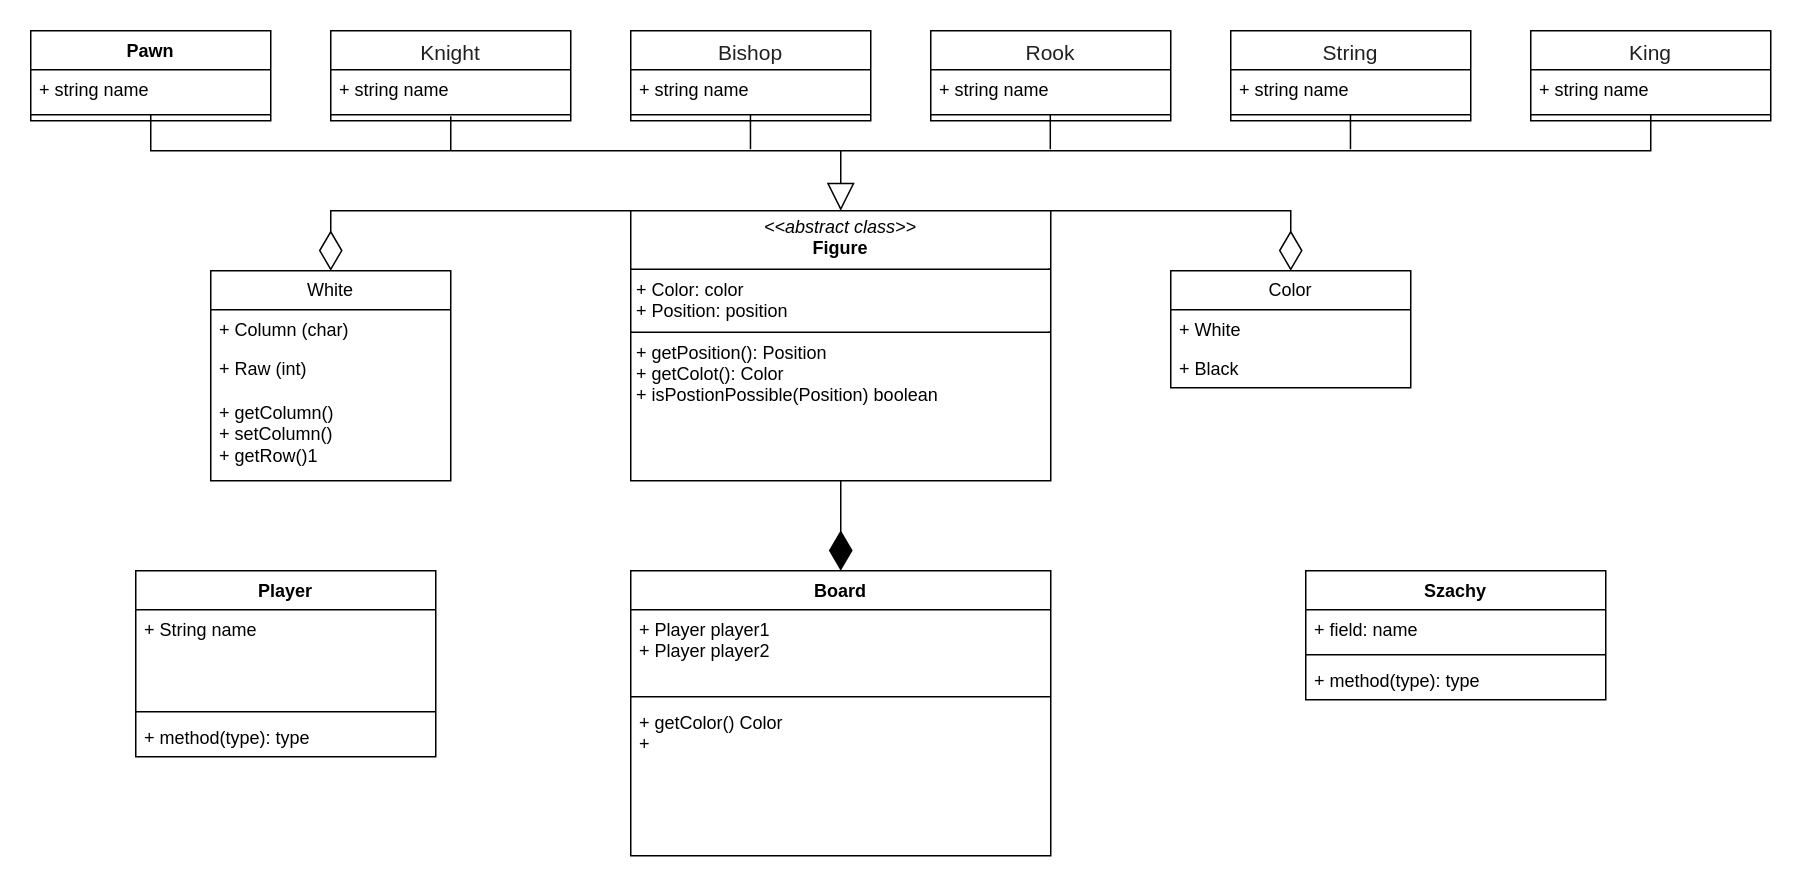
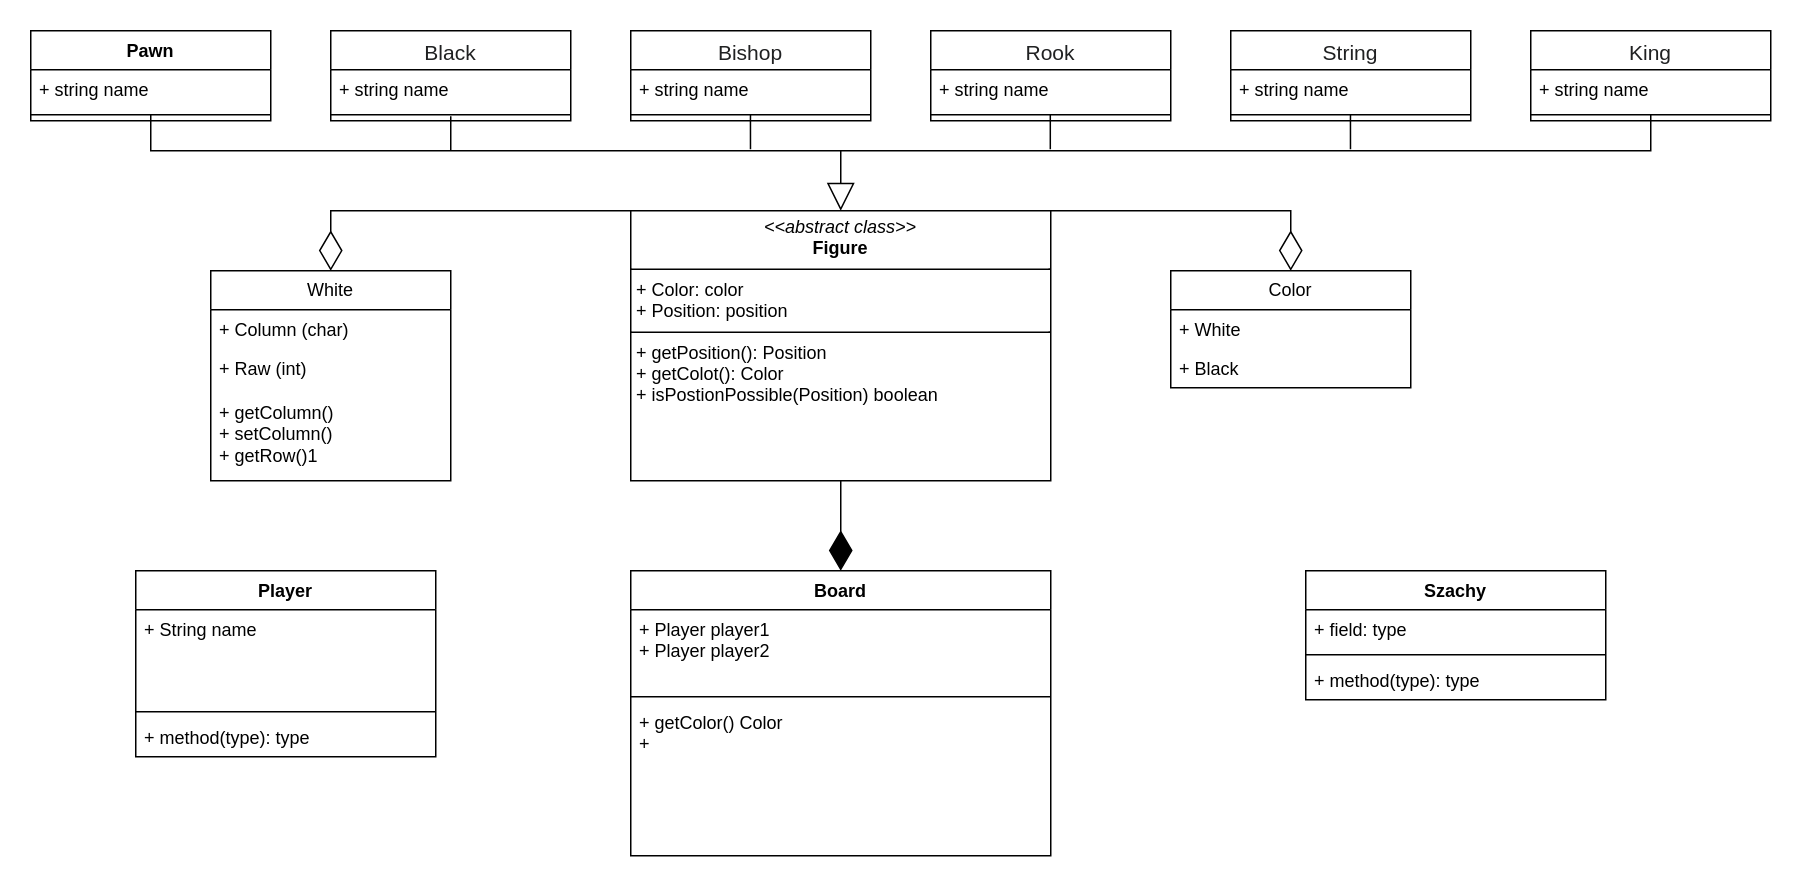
  <mxCell id="0" />
  <mxCell id="1" parent="0" />
  <mxCell id="2" value="Szachy" style="swimlane;fontStyle=1;align=center;verticalAlign=top;childLayout=stackLayout;horizontal=1;startSize=26;horizontalStack=0;resizeParent=1;resizeParentMax=0;resizeLast=0;collapsible=1;marginBottom=0;whiteSpace=wrap;html=1;" vertex="1" parent="1"><mxGeometry x="870" y="380" width="200" height="86" as="geometry" /></mxCell>
- <mxCell id="3" value="+ field: name" style="text;strokeColor=none;fillColor=none;align=left;verticalAlign=top;spacingLeft=4;spacingRight=4;overflow=hidden;rotatable=0;points=[[0,0.5],[1,0.5]];portConstraint=eastwest;whiteSpace=wrap;html=1;" vertex="1" parent="2"><mxGeometry y="26" width="200" height="26" as="geometry" /></mxCell>
+ <mxCell id="3" value="+ field: type" style="text;strokeColor=none;fillColor=none;align=left;verticalAlign=top;spacingLeft=4;spacingRight=4;overflow=hidden;rotatable=0;points=[[0,0.5],[1,0.5]];portConstraint=eastwest;whiteSpace=wrap;html=1;" vertex="1" parent="2"><mxGeometry y="26" width="200" height="26" as="geometry" /></mxCell>
  <mxCell id="4" value="" style="line;strokeWidth=1;fillColor=none;align=left;verticalAlign=middle;spacingTop=-1;spacingLeft=3;spacingRight=3;rotatable=0;labelPosition=right;points=[];portConstraint=eastwest;strokeColor=inherit;" vertex="1" parent="2"><mxGeometry y="52" width="200" height="8" as="geometry" /></mxCell>
  <mxCell id="5" value="+ method(type): type" style="text;strokeColor=none;fillColor=none;align=left;verticalAlign=top;spacingLeft=4;spacingRight=4;overflow=hidden;rotatable=0;points=[[0,0.5],[1,0.5]];portConstraint=eastwest;whiteSpace=wrap;html=1;" vertex="1" parent="2"><mxGeometry y="60" width="200" height="26" as="geometry" /></mxCell>
  <mxCell id="6" value="Board" style="swimlane;fontStyle=1;align=center;verticalAlign=top;childLayout=stackLayout;horizontal=1;startSize=26;horizontalStack=0;resizeParent=1;resizeParentMax=0;resizeLast=0;collapsible=1;marginBottom=0;whiteSpace=wrap;html=1;" vertex="1" parent="1"><mxGeometry x="420" y="380" width="280" height="190" as="geometry" /></mxCell>
  <mxCell id="7" value="+ Player player1&lt;div&gt;+ Player player2&lt;/div&gt;" style="text;strokeColor=none;fillColor=none;align=left;verticalAlign=top;spacingLeft=4;spacingRight=4;overflow=hidden;rotatable=0;points=[[0,0.5],[1,0.5]];portConstraint=eastwest;whiteSpace=wrap;html=1;" vertex="1" parent="6"><mxGeometry y="26" width="280" height="54" as="geometry" /></mxCell>
  <mxCell id="8" value="" style="line;strokeWidth=1;fillColor=none;align=left;verticalAlign=middle;spacingTop=-1;spacingLeft=3;spacingRight=3;rotatable=0;labelPosition=right;points=[];portConstraint=eastwest;strokeColor=inherit;" vertex="1" parent="6"><mxGeometry y="80" width="280" height="8" as="geometry" /></mxCell>
  <mxCell id="9" value="+ getColor() Color&lt;div&gt;+&amp;nbsp;&lt;/div&gt;" style="text;strokeColor=none;fillColor=none;align=left;verticalAlign=top;spacingLeft=4;spacingRight=4;overflow=hidden;rotatable=0;points=[[0,0.5],[1,0.5]];portConstraint=eastwest;whiteSpace=wrap;html=1;" vertex="1" parent="6"><mxGeometry y="88" width="280" height="102" as="geometry" /></mxCell>
  <mxCell id="10" value="Player" style="swimlane;fontStyle=1;align=center;verticalAlign=top;childLayout=stackLayout;horizontal=1;startSize=26;horizontalStack=0;resizeParent=1;resizeParentMax=0;resizeLast=0;collapsible=1;marginBottom=0;whiteSpace=wrap;html=1;" vertex="1" parent="1"><mxGeometry x="90" y="380" width="200" height="124" as="geometry" /></mxCell>
  <mxCell id="11" value="+ String name" style="text;strokeColor=none;fillColor=none;align=left;verticalAlign=top;spacingLeft=4;spacingRight=4;overflow=hidden;rotatable=0;points=[[0,0.5],[1,0.5]];portConstraint=eastwest;whiteSpace=wrap;html=1;" vertex="1" parent="10"><mxGeometry y="26" width="200" height="64" as="geometry" /></mxCell>
  <mxCell id="12" value="" style="line;strokeWidth=1;fillColor=none;align=left;verticalAlign=middle;spacingTop=-1;spacingLeft=3;spacingRight=3;rotatable=0;labelPosition=right;points=[];portConstraint=eastwest;strokeColor=inherit;" vertex="1" parent="10"><mxGeometry y="90" width="200" height="8" as="geometry" /></mxCell>
  <mxCell id="13" value="+ method(type): type" style="text;strokeColor=none;fillColor=none;align=left;verticalAlign=top;spacingLeft=4;spacingRight=4;overflow=hidden;rotatable=0;points=[[0,0.5],[1,0.5]];portConstraint=eastwest;whiteSpace=wrap;html=1;" vertex="1" parent="10"><mxGeometry y="98" width="200" height="26" as="geometry" /></mxCell>
- <mxCell id="14" value="&lt;span style=&quot;color: rgb(32, 33, 34); font-family: sans-serif; font-size: 14px; font-weight: 400; text-align: left; background-color: rgb(255, 255, 255);&quot;&gt;Knight&lt;/span&gt;" style="swimlane;fontStyle=1;align=center;verticalAlign=top;childLayout=stackLayout;horizontal=1;startSize=26;horizontalStack=0;resizeParent=1;resizeParentMax=0;resizeLast=0;collapsible=1;marginBottom=0;whiteSpace=wrap;html=1;" vertex="1" parent="1"><mxGeometry x="220" y="20" width="160" height="60" as="geometry" /></mxCell>
+ <mxCell id="14" value="&lt;span style=&quot;color: rgb(32, 33, 34); font-family: sans-serif; font-size: 14px; font-weight: 400; text-align: left; background-color: rgb(255, 255, 255);&quot;&gt;Black&lt;/span&gt;" style="swimlane;fontStyle=1;align=center;verticalAlign=top;childLayout=stackLayout;horizontal=1;startSize=26;horizontalStack=0;resizeParent=1;resizeParentMax=0;resizeLast=0;collapsible=1;marginBottom=0;whiteSpace=wrap;html=1;" vertex="1" parent="1"><mxGeometry x="220" y="20" width="160" height="60" as="geometry" /></mxCell>
  <mxCell id="15" value="+ string name" style="text;strokeColor=none;fillColor=none;align=left;verticalAlign=top;spacingLeft=4;spacingRight=4;overflow=hidden;rotatable=0;points=[[0,0.5],[1,0.5]];portConstraint=eastwest;whiteSpace=wrap;html=1;" vertex="1" parent="14"><mxGeometry y="26" width="160" height="26" as="geometry" /></mxCell>
  <mxCell id="16" value="" style="line;strokeWidth=1;fillColor=none;align=left;verticalAlign=middle;spacingTop=-1;spacingLeft=3;spacingRight=3;rotatable=0;labelPosition=right;points=[];portConstraint=eastwest;strokeColor=inherit;" vertex="1" parent="14"><mxGeometry y="52" width="160" height="8" as="geometry" /></mxCell>
  <mxCell id="17" value="Pawn" style="swimlane;fontStyle=1;align=center;verticalAlign=top;childLayout=stackLayout;horizontal=1;startSize=26;horizontalStack=0;resizeParent=1;resizeParentMax=0;resizeLast=0;collapsible=1;marginBottom=0;whiteSpace=wrap;html=1;" vertex="1" parent="1"><mxGeometry x="20" y="20" width="160" height="60" as="geometry" /></mxCell>
  <mxCell id="18" value="+ string name" style="text;strokeColor=none;fillColor=none;align=left;verticalAlign=top;spacingLeft=4;spacingRight=4;overflow=hidden;rotatable=0;points=[[0,0.5],[1,0.5]];portConstraint=eastwest;whiteSpace=wrap;html=1;" vertex="1" parent="17"><mxGeometry y="26" width="160" height="26" as="geometry" /></mxCell>
  <mxCell id="19" value="" style="line;strokeWidth=1;fillColor=none;align=left;verticalAlign=middle;spacingTop=-1;spacingLeft=3;spacingRight=3;rotatable=0;labelPosition=right;points=[];portConstraint=eastwest;strokeColor=inherit;" vertex="1" parent="17"><mxGeometry y="52" width="160" height="8" as="geometry" /></mxCell>
  <mxCell id="20" value="&lt;span style=&quot;color: rgb(32, 33, 34); font-family: sans-serif; font-size: 14px; font-weight: 400; text-align: left; background-color: rgb(255, 255, 255);&quot;&gt;Rook&lt;/span&gt;" style="swimlane;fontStyle=1;align=center;verticalAlign=top;childLayout=stackLayout;horizontal=1;startSize=26;horizontalStack=0;resizeParent=1;resizeParentMax=0;resizeLast=0;collapsible=1;marginBottom=0;whiteSpace=wrap;html=1;" vertex="1" parent="1"><mxGeometry x="620" y="20" width="160" height="60" as="geometry" /></mxCell>
  <mxCell id="21" value="+ string name" style="text;strokeColor=none;fillColor=none;align=left;verticalAlign=top;spacingLeft=4;spacingRight=4;overflow=hidden;rotatable=0;points=[[0,0.5],[1,0.5]];portConstraint=eastwest;whiteSpace=wrap;html=1;" vertex="1" parent="20"><mxGeometry y="26" width="160" height="26" as="geometry" /></mxCell>
  <mxCell id="22" value="" style="line;strokeWidth=1;fillColor=none;align=left;verticalAlign=middle;spacingTop=-1;spacingLeft=3;spacingRight=3;rotatable=0;labelPosition=right;points=[];portConstraint=eastwest;strokeColor=inherit;" vertex="1" parent="20"><mxGeometry y="52" width="160" height="8" as="geometry" /></mxCell>
  <mxCell id="23" value="&lt;span style=&quot;color: rgb(32, 33, 34); font-family: sans-serif; font-size: 14px; font-weight: 400; text-align: left; background-color: rgb(255, 255, 255);&quot;&gt;Bishop&lt;/span&gt;" style="swimlane;fontStyle=1;align=center;verticalAlign=top;childLayout=stackLayout;horizontal=1;startSize=26;horizontalStack=0;resizeParent=1;resizeParentMax=0;resizeLast=0;collapsible=1;marginBottom=0;whiteSpace=wrap;html=1;" vertex="1" parent="1"><mxGeometry x="420" y="20" width="160" height="60" as="geometry" /></mxCell>
  <mxCell id="24" value="+ string name" style="text;strokeColor=none;fillColor=none;align=left;verticalAlign=top;spacingLeft=4;spacingRight=4;overflow=hidden;rotatable=0;points=[[0,0.5],[1,0.5]];portConstraint=eastwest;whiteSpace=wrap;html=1;" vertex="1" parent="23"><mxGeometry y="26" width="160" height="26" as="geometry" /></mxCell>
  <mxCell id="25" value="" style="line;strokeWidth=1;fillColor=none;align=left;verticalAlign=middle;spacingTop=-1;spacingLeft=3;spacingRight=3;rotatable=0;labelPosition=right;points=[];portConstraint=eastwest;strokeColor=inherit;" vertex="1" parent="23"><mxGeometry y="52" width="160" height="8" as="geometry" /></mxCell>
  <mxCell id="26" value="&lt;span style=&quot;color: rgb(32, 33, 34); font-family: sans-serif; font-size: 14px; font-weight: 400; text-align: left; background-color: rgb(255, 255, 255);&quot;&gt;String&lt;/span&gt;" style="swimlane;fontStyle=1;align=center;verticalAlign=top;childLayout=stackLayout;horizontal=1;startSize=26;horizontalStack=0;resizeParent=1;resizeParentMax=0;resizeLast=0;collapsible=1;marginBottom=0;whiteSpace=wrap;html=1;" vertex="1" parent="1"><mxGeometry x="820" y="20" width="160" height="60" as="geometry" /></mxCell>
  <mxCell id="27" value="+ string name" style="text;strokeColor=none;fillColor=none;align=left;verticalAlign=top;spacingLeft=4;spacingRight=4;overflow=hidden;rotatable=0;points=[[0,0.5],[1,0.5]];portConstraint=eastwest;whiteSpace=wrap;html=1;" vertex="1" parent="26"><mxGeometry y="26" width="160" height="26" as="geometry" /></mxCell>
  <mxCell id="28" value="" style="line;strokeWidth=1;fillColor=none;align=left;verticalAlign=middle;spacingTop=-1;spacingLeft=3;spacingRight=3;rotatable=0;labelPosition=right;points=[];portConstraint=eastwest;strokeColor=inherit;" vertex="1" parent="26"><mxGeometry y="52" width="160" height="8" as="geometry" /></mxCell>
  <mxCell id="29" value="&lt;span style=&quot;color: rgb(32, 33, 34); font-family: sans-serif; font-size: 14px; font-weight: 400; text-align: left; background-color: rgb(255, 255, 255);&quot;&gt;King&lt;/span&gt;" style="swimlane;fontStyle=1;align=center;verticalAlign=top;childLayout=stackLayout;horizontal=1;startSize=26;horizontalStack=0;resizeParent=1;resizeParentMax=0;resizeLast=0;collapsible=1;marginBottom=0;whiteSpace=wrap;html=1;" vertex="1" parent="1"><mxGeometry x="1020" y="20" width="160" height="60" as="geometry" /></mxCell>
  <mxCell id="30" value="+ string name" style="text;strokeColor=none;fillColor=none;align=left;verticalAlign=top;spacingLeft=4;spacingRight=4;overflow=hidden;rotatable=0;points=[[0,0.5],[1,0.5]];portConstraint=eastwest;whiteSpace=wrap;html=1;" vertex="1" parent="29"><mxGeometry y="26" width="160" height="26" as="geometry" /></mxCell>
  <mxCell id="31" value="" style="line;strokeWidth=1;fillColor=none;align=left;verticalAlign=middle;spacingTop=-1;spacingLeft=3;spacingRight=3;rotatable=0;labelPosition=right;points=[];portConstraint=eastwest;strokeColor=inherit;" vertex="1" parent="29"><mxGeometry y="52" width="160" height="8" as="geometry" /></mxCell>
  <mxCell id="32" value="&lt;p style=&quot;margin:0px;margin-top:4px;text-align:center;&quot;&gt;&lt;i&gt;&amp;lt;&amp;lt;abstract class&amp;gt;&amp;gt;&lt;/i&gt;&lt;br&gt;&lt;b&gt;Figure&lt;/b&gt;&lt;/p&gt;&lt;hr size=&quot;1&quot; style=&quot;border-style:solid;&quot;&gt;&lt;p style=&quot;margin:0px;margin-left:4px;&quot;&gt;+ Color: color&lt;br&gt;+ Position: position&lt;/p&gt;&lt;hr size=&quot;1&quot; style=&quot;border-style:solid;&quot;&gt;&lt;p style=&quot;margin:0px;margin-left:4px;&quot;&gt;+ getPosition(): Position&lt;br&gt;+ getColot(): Color&lt;/p&gt;&lt;p style=&quot;margin:0px;margin-left:4px;&quot;&gt;+ isPostionPossible(Position) boolean&lt;/p&gt;&lt;p style=&quot;margin:0px;margin-left:4px;&quot;&gt;&lt;br&gt;&lt;/p&gt;" style="verticalAlign=top;align=left;overflow=fill;html=1;whiteSpace=wrap;" vertex="1" parent="1"><mxGeometry x="420" y="140" width="280" height="180" as="geometry" /></mxCell>
  <mxCell id="33" value="Color" style="swimlane;fontStyle=0;childLayout=stackLayout;horizontal=1;startSize=26;fillColor=none;horizontalStack=0;resizeParent=1;resizeParentMax=0;resizeLast=0;collapsible=1;marginBottom=0;whiteSpace=wrap;html=1;" vertex="1" parent="1"><mxGeometry x="780" y="180" width="160" height="78" as="geometry" /></mxCell>
  <mxCell id="34" value="+ White" style="text;strokeColor=none;fillColor=none;align=left;verticalAlign=top;spacingLeft=4;spacingRight=4;overflow=hidden;rotatable=0;points=[[0,0.5],[1,0.5]];portConstraint=eastwest;whiteSpace=wrap;html=1;" vertex="1" parent="33"><mxGeometry y="26" width="160" height="26" as="geometry" /></mxCell>
  <mxCell id="35" value="+ Black" style="text;strokeColor=none;fillColor=none;align=left;verticalAlign=top;spacingLeft=4;spacingRight=4;overflow=hidden;rotatable=0;points=[[0,0.5],[1,0.5]];portConstraint=eastwest;whiteSpace=wrap;html=1;" vertex="1" parent="33"><mxGeometry y="52" width="160" height="26" as="geometry" /></mxCell>
  <mxCell id="36" value="" style="endArrow=block;endSize=16;endFill=0;html=1;rounded=0;entryX=0.5;entryY=0;entryDx=0;entryDy=0;" edge="1" parent="1"><mxGeometry x="-0.04" y="-60" width="160" relative="1" as="geometry"><mxPoint x="100" y="76" as="sourcePoint" /><mxPoint x="560" y="140" as="targetPoint" /><Array as="points"><mxPoint x="100" y="100" /><mxPoint x="240" y="100" /><mxPoint x="560" y="100" /></Array><mxPoint as="offset" /></mxGeometry></mxCell>
  <mxCell id="37" value="" style="endArrow=none;html=1;edgeStyle=orthogonalEdgeStyle;rounded=0;" edge="1" parent="1"><mxGeometry relative="1" as="geometry"><mxPoint x="560" y="100" as="sourcePoint" /><mxPoint x="1100" y="76" as="targetPoint" /><Array as="points"><mxPoint x="1100" y="100" /></Array></mxGeometry></mxCell>
  <mxCell id="38" value="" style="endArrow=none;html=1;edgeStyle=orthogonalEdgeStyle;rounded=0;exitX=0.5;exitY=1.038;exitDx=0;exitDy=0;exitPerimeter=0;" edge="1" parent="1"><mxGeometry relative="1" as="geometry"><mxPoint x="300" y="76.988" as="sourcePoint" /><mxPoint x="300" y="100" as="targetPoint" /></mxGeometry></mxCell>
  <mxCell id="39" value="" style="endArrow=none;html=1;edgeStyle=orthogonalEdgeStyle;rounded=0;exitX=0.5;exitY=1.038;exitDx=0;exitDy=0;exitPerimeter=0;" edge="1" parent="1"><mxGeometry relative="1" as="geometry"><mxPoint x="499.83" y="76" as="sourcePoint" /><mxPoint x="499.83" y="99" as="targetPoint" /><Array as="points"><mxPoint x="499.83" y="79" /><mxPoint x="499.83" y="79" /></Array></mxGeometry></mxCell>
  <mxCell id="40" value="" style="endArrow=none;html=1;edgeStyle=orthogonalEdgeStyle;rounded=0;exitX=0.5;exitY=1.038;exitDx=0;exitDy=0;exitPerimeter=0;" edge="1" parent="1"><mxGeometry relative="1" as="geometry"><mxPoint x="699.7" y="76" as="sourcePoint" /><mxPoint x="699.7" y="99" as="targetPoint" /><Array as="points"><mxPoint x="699.7" y="79" /><mxPoint x="699.7" y="79" /></Array></mxGeometry></mxCell>
  <mxCell id="41" value="" style="endArrow=none;html=1;edgeStyle=orthogonalEdgeStyle;rounded=0;exitX=0.5;exitY=1.038;exitDx=0;exitDy=0;exitPerimeter=0;" edge="1" parent="1"><mxGeometry relative="1" as="geometry"><mxPoint x="899.83" y="76" as="sourcePoint" /><mxPoint x="899.83" y="99" as="targetPoint" /><Array as="points"><mxPoint x="899.83" y="79" /><mxPoint x="899.83" y="79" /></Array></mxGeometry></mxCell>
  <mxCell id="42" value="" style="endArrow=diamondThin;endFill=1;endSize=24;html=1;rounded=0;entryX=0.5;entryY=0;entryDx=0;entryDy=0;entryPerimeter=0;exitX=0.5;exitY=1;exitDx=0;exitDy=0;" edge="1" parent="1" source="32" target="6"><mxGeometry width="160" relative="1" as="geometry"><mxPoint x="510" y="300" as="sourcePoint" /><mxPoint x="670" y="300" as="targetPoint" /></mxGeometry></mxCell>
  <mxCell id="43" value="White" style="swimlane;fontStyle=0;childLayout=stackLayout;horizontal=1;startSize=26;fillColor=none;horizontalStack=0;resizeParent=1;resizeParentMax=0;resizeLast=0;collapsible=1;marginBottom=0;whiteSpace=wrap;html=1;" vertex="1" parent="1"><mxGeometry x="140" y="180" width="160" height="140" as="geometry" /></mxCell>
  <mxCell id="44" value="+ Column (char)" style="text;strokeColor=none;fillColor=none;align=left;verticalAlign=top;spacingLeft=4;spacingRight=4;overflow=hidden;rotatable=0;points=[[0,0.5],[1,0.5]];portConstraint=eastwest;whiteSpace=wrap;html=1;" vertex="1" parent="43"><mxGeometry y="26" width="160" height="26" as="geometry" /></mxCell>
  <mxCell id="45" value="+ Raw (int)&lt;div&gt;&lt;br&gt;&lt;/div&gt;&lt;div&gt;+ getColumn()&lt;/div&gt;&lt;div&gt;+ setColumn()&lt;br&gt;&lt;/div&gt;&lt;div&gt;+ getRow()1&lt;br&gt;&lt;/div&gt;" style="text;strokeColor=none;fillColor=none;align=left;verticalAlign=top;spacingLeft=4;spacingRight=4;overflow=hidden;rotatable=0;points=[[0,0.5],[1,0.5]];portConstraint=eastwest;whiteSpace=wrap;html=1;" vertex="1" parent="43"><mxGeometry y="52" width="160" height="88" as="geometry" /></mxCell>
  <mxCell id="46" value="" style="endArrow=diamondThin;endFill=0;endSize=24;html=1;rounded=0;entryX=0.5;entryY=0;entryDx=0;entryDy=0;exitX=0;exitY=0;exitDx=0;exitDy=0;" edge="1" parent="1" source="32" target="43"><mxGeometry width="160" relative="1" as="geometry"><mxPoint x="200" y="150" as="sourcePoint" /><mxPoint x="360" y="150" as="targetPoint" /><Array as="points"><mxPoint x="220" y="140" /></Array></mxGeometry></mxCell>
  <mxCell id="47" value="" style="endArrow=diamondThin;endFill=0;endSize=24;html=1;rounded=0;exitX=1;exitY=0;exitDx=0;exitDy=0;" edge="1" parent="1" source="32"><mxGeometry width="160" relative="1" as="geometry"><mxPoint x="1060" y="150" as="sourcePoint" /><mxPoint x="860" y="180" as="targetPoint" /><Array as="points"><mxPoint x="860" y="140" /></Array></mxGeometry></mxCell>
